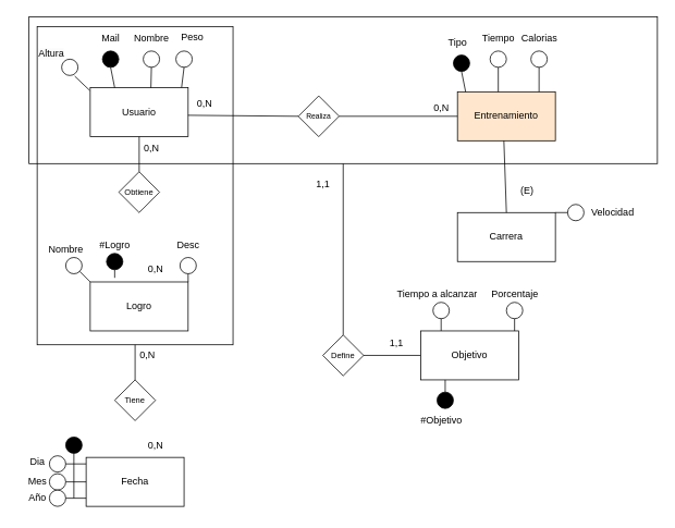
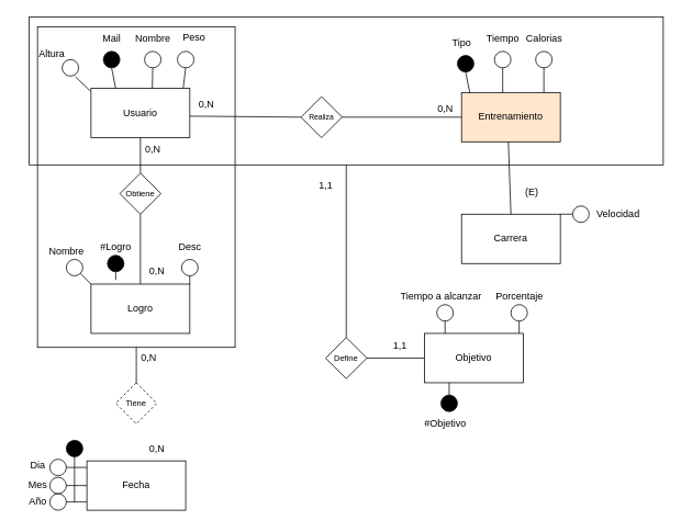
  <mxCell id="0" />
  <mxCell id="1" parent="0" />
  <mxCell id="2" value="" style="rounded=0;whiteSpace=wrap;html=1;fillColor=none;" parent="1" vertex="1"><mxGeometry x="35" y="20" width="770" height="180" as="geometry" /></mxCell>
  <mxCell id="3" value="Usuario" style="rounded=0;whiteSpace=wrap;html=1;" parent="1" vertex="1"><mxGeometry x="110" y="107" width="120" height="60" as="geometry" /></mxCell>
  <mxCell id="4" value="" style="ellipse;whiteSpace=wrap;html=1;aspect=fixed;fillColor=#000000;" parent="1" vertex="1"><mxGeometry x="125" y="62" width="20" height="20" as="geometry" /></mxCell>
  <mxCell id="5" value="" style="endArrow=none;html=1;rounded=0;entryX=0.5;entryY=1;entryDx=0;entryDy=0;exitX=0.25;exitY=0;exitDx=0;exitDy=0;" parent="1" source="3" target="4" edge="1"><mxGeometry width="50" height="50" relative="1" as="geometry"><mxPoint x="85" y="112" as="sourcePoint" /><mxPoint x="135" y="62" as="targetPoint" /></mxGeometry></mxCell>
  <mxCell id="6" value="Mail" style="text;html=1;align=center;verticalAlign=middle;resizable=0;points=[];autosize=1;strokeColor=none;fillColor=none;" parent="1" vertex="1"><mxGeometry x="110" y="32" width="50" height="30" as="geometry" /></mxCell>
  <mxCell id="7" value="" style="ellipse;whiteSpace=wrap;html=1;aspect=fixed;" parent="1" vertex="1"><mxGeometry x="175" y="62" width="20" height="20" as="geometry" /></mxCell>
  <mxCell id="8" value="" style="endArrow=none;html=1;rounded=0;entryX=0.5;entryY=1;entryDx=0;entryDy=0;exitX=0.62;exitY=0.003;exitDx=0;exitDy=0;exitPerimeter=0;" parent="1" source="3" target="7" edge="1"><mxGeometry width="50" height="50" relative="1" as="geometry"><mxPoint x="185" y="112" as="sourcePoint" /><mxPoint x="185" y="62" as="targetPoint" /></mxGeometry></mxCell>
  <mxCell id="9" value="" style="ellipse;whiteSpace=wrap;html=1;aspect=fixed;" parent="1" vertex="1"><mxGeometry x="215" y="62" width="20" height="20" as="geometry" /></mxCell>
  <mxCell id="10" value="" style="endArrow=none;html=1;rounded=0;entryX=0.5;entryY=1;entryDx=0;entryDy=0;exitX=0.933;exitY=-0.005;exitDx=0;exitDy=0;exitPerimeter=0;" parent="1" source="3" target="9" edge="1"><mxGeometry width="50" height="50" relative="1" as="geometry"><mxPoint x="225" y="112" as="sourcePoint" /><mxPoint x="225" y="62" as="targetPoint" /></mxGeometry></mxCell>
  <mxCell id="11" value="Nombre" style="text;html=1;align=center;verticalAlign=middle;resizable=0;points=[];autosize=1;strokeColor=none;fillColor=none;" parent="1" vertex="1"><mxGeometry x="150" y="32" width="70" height="30" as="geometry" /></mxCell>
  <mxCell id="12" value="Peso" style="text;html=1;align=center;verticalAlign=middle;resizable=0;points=[];autosize=1;strokeColor=none;fillColor=none;" parent="1" vertex="1"><mxGeometry x="210" y="30" width="50" height="30" as="geometry" /></mxCell>
  <mxCell id="13" value="" style="ellipse;whiteSpace=wrap;html=1;aspect=fixed;" parent="1" vertex="1"><mxGeometry x="75" y="72" width="20" height="20" as="geometry" /></mxCell>
  <mxCell id="14" value="" style="endArrow=none;html=1;rounded=0;entryX=0.802;entryY=1.045;entryDx=0;entryDy=0;exitX=-0.005;exitY=0.055;exitDx=0;exitDy=0;exitPerimeter=0;entryPerimeter=0;" parent="1" source="3" target="13" edge="1"><mxGeometry width="50" height="50" relative="1" as="geometry"><mxPoint x="85" y="112" as="sourcePoint" /><mxPoint x="85" y="62" as="targetPoint" /></mxGeometry></mxCell>
  <mxCell id="15" value="&lt;span style=&quot;color: rgb(0, 0, 0); font-family: Helvetica; font-size: 12px; font-style: normal; font-variant-ligatures: normal; font-variant-caps: normal; font-weight: 400; letter-spacing: normal; orphans: 2; text-align: center; text-indent: 0px; text-transform: none; widows: 2; word-spacing: 0px; -webkit-text-stroke-width: 0px; white-space: nowrap; background-color: rgb(251, 251, 251); text-decoration-thickness: initial; text-decoration-style: initial; text-decoration-color: initial; display: inline !important; float: none;&quot;&gt;Altura&lt;/span&gt;" style="text;whiteSpace=wrap;html=1;" parent="1" vertex="1"><mxGeometry x="45" y="52" width="40" height="20" as="geometry" /></mxCell>
  <mxCell id="16" value="&lt;font style=&quot;font-size: 9px;&quot;&gt;Realiza&lt;/font&gt;" style="rhombus;whiteSpace=wrap;html=1;" parent="1" vertex="1"><mxGeometry x="365" y="117" width="50" height="50" as="geometry" /></mxCell>
  <mxCell id="17" value="Entrenamiento" style="rounded=0;whiteSpace=wrap;html=1;fillColor=#ffe6cc;" parent="1" vertex="1"><mxGeometry x="560" y="112" width="120" height="60" as="geometry" /></mxCell>
  <mxCell id="18" value="" style="endArrow=none;html=1;rounded=0;exitX=0.999;exitY=0.563;exitDx=0;exitDy=0;exitPerimeter=0;entryX=0;entryY=0.5;entryDx=0;entryDy=0;" parent="1" source="3" target="16" edge="1"><mxGeometry width="50" height="50" relative="1" as="geometry"><mxPoint x="285" y="162" as="sourcePoint" /><mxPoint x="335" y="112" as="targetPoint" /></mxGeometry></mxCell>
  <mxCell id="19" value="" style="endArrow=none;html=1;rounded=0;exitX=1;exitY=0.5;exitDx=0;exitDy=0;entryX=0;entryY=0.5;entryDx=0;entryDy=0;" parent="1" source="16" target="17" edge="1"><mxGeometry width="50" height="50" relative="1" as="geometry"><mxPoint x="405" y="144" as="sourcePoint" /><mxPoint x="565" y="140" as="targetPoint" /></mxGeometry></mxCell>
  <mxCell id="20" value="0,N" style="text;html=1;align=center;verticalAlign=middle;resizable=0;points=[];autosize=1;strokeColor=none;fillColor=none;" parent="1" vertex="1"><mxGeometry x="230" y="112" width="40" height="30" as="geometry" /></mxCell>
  <mxCell id="21" value="0,N" style="text;html=1;align=center;verticalAlign=middle;resizable=0;points=[];autosize=1;strokeColor=none;fillColor=none;" parent="1" vertex="1"><mxGeometry x="520" y="117" width="40" height="30" as="geometry" /></mxCell>
  <mxCell id="22" value="&lt;font size=&quot;1&quot;&gt;Define&lt;/font&gt;" style="rhombus;whiteSpace=wrap;html=1;" parent="1" vertex="1"><mxGeometry x="395" y="410" width="50" height="50" as="geometry" /></mxCell>
  <mxCell id="23" value="" style="endArrow=none;html=1;rounded=0;exitX=0.5;exitY=1;exitDx=0;exitDy=0;entryX=0.5;entryY=0;entryDx=0;entryDy=0;" parent="1" source="2" target="22" edge="1"><mxGeometry width="50" height="50" relative="1" as="geometry"><mxPoint x="210" y="412" as="sourcePoint" /><mxPoint x="355" y="412" as="targetPoint" /></mxGeometry></mxCell>
  <mxCell id="24" value="" style="endArrow=none;html=1;rounded=0;exitX=1;exitY=0.5;exitDx=0;exitDy=0;entryX=0;entryY=0.5;entryDx=0;entryDy=0;" parent="1" source="22" target="42" edge="1"><mxGeometry width="50" height="50" relative="1" as="geometry"><mxPoint x="440" y="411.71" as="sourcePoint" /><mxPoint x="495" y="435" as="targetPoint" /></mxGeometry></mxCell>
  <mxCell id="25" value="1,1" style="text;html=1;align=center;verticalAlign=middle;resizable=0;points=[];autosize=1;strokeColor=none;fillColor=none;" parent="1" vertex="1"><mxGeometry x="375" y="210" width="40" height="30" as="geometry" /></mxCell>
  <mxCell id="26" value="1,1" style="text;html=1;align=center;verticalAlign=middle;resizable=0;points=[];autosize=1;strokeColor=none;fillColor=none;" parent="1" vertex="1"><mxGeometry x="465" y="405" width="40" height="30" as="geometry" /></mxCell>
  <mxCell id="27" value="" style="ellipse;whiteSpace=wrap;html=1;aspect=fixed;fillColor=#000000;" parent="1" vertex="1"><mxGeometry x="555" y="67" width="20" height="20" as="geometry" /></mxCell>
  <mxCell id="28" value="" style="endArrow=none;html=1;rounded=0;entryX=0.5;entryY=1;entryDx=0;entryDy=0;exitX=0.25;exitY=0;exitDx=0;exitDy=0;" parent="1" target="27" edge="1"><mxGeometry width="50" height="50" relative="1" as="geometry"><mxPoint x="570" y="112" as="sourcePoint" /><mxPoint x="565" y="67" as="targetPoint" /></mxGeometry></mxCell>
  <mxCell id="29" value="Tipo" style="text;html=1;align=center;verticalAlign=middle;resizable=0;points=[];autosize=1;strokeColor=none;fillColor=none;" parent="1" vertex="1"><mxGeometry x="535" y="37" width="50" height="30" as="geometry" /></mxCell>
  <mxCell id="30" value="" style="ellipse;whiteSpace=wrap;html=1;aspect=fixed;" parent="1" vertex="1"><mxGeometry x="600" y="62" width="20" height="20" as="geometry" /></mxCell>
  <mxCell id="31" value="" style="endArrow=none;html=1;rounded=0;entryX=0.5;entryY=1;entryDx=0;entryDy=0;exitX=0.25;exitY=0;exitDx=0;exitDy=0;" parent="1" target="30" edge="1"><mxGeometry width="50" height="50" relative="1" as="geometry"><mxPoint x="610" y="112" as="sourcePoint" /><mxPoint x="610" y="62" as="targetPoint" /></mxGeometry></mxCell>
  <mxCell id="32" value="Tiempo" style="text;html=1;align=center;verticalAlign=middle;resizable=0;points=[];autosize=1;strokeColor=none;fillColor=none;" parent="1" vertex="1"><mxGeometry x="580" y="32" width="60" height="30" as="geometry" /></mxCell>
  <mxCell id="33" value="" style="ellipse;whiteSpace=wrap;html=1;aspect=fixed;" parent="1" vertex="1"><mxGeometry x="650" y="62" width="20" height="20" as="geometry" /></mxCell>
  <mxCell id="34" value="" style="endArrow=none;html=1;rounded=0;entryX=0.5;entryY=1;entryDx=0;entryDy=0;exitX=0.25;exitY=0;exitDx=0;exitDy=0;" parent="1" target="33" edge="1"><mxGeometry width="50" height="50" relative="1" as="geometry"><mxPoint x="660" y="112" as="sourcePoint" /><mxPoint x="660" y="62" as="targetPoint" /></mxGeometry></mxCell>
  <mxCell id="35" value="Calorias" style="text;html=1;align=center;verticalAlign=middle;resizable=0;points=[];autosize=1;strokeColor=none;fillColor=none;" parent="1" vertex="1"><mxGeometry x="625" y="32" width="70" height="30" as="geometry" /></mxCell>
  <mxCell id="36" value="Carrera" style="rounded=0;whiteSpace=wrap;html=1;" parent="1" vertex="1"><mxGeometry x="560" y="260" width="120" height="60" as="geometry" /></mxCell>
  <mxCell id="37" value="" style="endArrow=none;html=1;rounded=0;entryX=0.474;entryY=1;entryDx=0;entryDy=0;entryPerimeter=0;exitX=0.5;exitY=0;exitDx=0;exitDy=0;" parent="1" source="36" target="17" edge="1"><mxGeometry width="50" height="50" relative="1" as="geometry"><mxPoint x="425" y="240" as="sourcePoint" /><mxPoint x="475" y="190" as="targetPoint" /></mxGeometry></mxCell>
  <mxCell id="38" value="(E)" style="text;html=1;align=center;verticalAlign=middle;resizable=0;points=[];autosize=1;strokeColor=none;fillColor=none;" parent="1" vertex="1"><mxGeometry x="625" y="218" width="40" height="30" as="geometry" /></mxCell>
  <mxCell id="39" value="" style="ellipse;whiteSpace=wrap;html=1;aspect=fixed;" parent="1" vertex="1"><mxGeometry x="695" y="250" width="20" height="20" as="geometry" /></mxCell>
  <mxCell id="40" value="" style="endArrow=none;html=1;rounded=0;entryX=0;entryY=0.5;entryDx=0;entryDy=0;exitX=1;exitY=0;exitDx=0;exitDy=0;" parent="1" source="36" target="39" edge="1"><mxGeometry width="50" height="50" relative="1" as="geometry"><mxPoint x="695" y="270" as="sourcePoint" /><mxPoint x="725" y="250" as="targetPoint" /></mxGeometry></mxCell>
  <mxCell id="41" value="Velocidad" style="text;html=1;align=center;verticalAlign=middle;resizable=0;points=[];autosize=1;strokeColor=none;fillColor=none;" parent="1" vertex="1"><mxGeometry x="710" y="245" width="80" height="30" as="geometry" /></mxCell>
  <mxCell id="42" value="Objetivo" style="rounded=0;whiteSpace=wrap;html=1;" parent="1" vertex="1"><mxGeometry x="515" y="405" width="120" height="60" as="geometry" /></mxCell>
  <mxCell id="43" value="" style="ellipse;whiteSpace=wrap;html=1;aspect=fixed;" parent="1" vertex="1"><mxGeometry x="530" y="370" width="20" height="20" as="geometry" /></mxCell>
  <mxCell id="44" value="" style="endArrow=none;html=1;rounded=0;entryX=0.5;entryY=1;entryDx=0;entryDy=0;exitX=0.25;exitY=0;exitDx=0;exitDy=0;" parent="1" target="43" edge="1"><mxGeometry width="50" height="50" relative="1" as="geometry"><mxPoint x="540" y="405" as="sourcePoint" /><mxPoint x="540" y="355" as="targetPoint" /></mxGeometry></mxCell>
  <mxCell id="45" value="Tiempo a alcanzar" style="text;html=1;align=center;verticalAlign=middle;resizable=0;points=[];autosize=1;strokeColor=none;fillColor=none;" parent="1" vertex="1"><mxGeometry x="475" y="345" width="120" height="30" as="geometry" /></mxCell>
  <mxCell id="46" value="" style="ellipse;whiteSpace=wrap;html=1;aspect=fixed;" parent="1" vertex="1"><mxGeometry x="620" y="370" width="20" height="20" as="geometry" /></mxCell>
  <mxCell id="47" value="" style="endArrow=none;html=1;rounded=0;entryX=0.5;entryY=1;entryDx=0;entryDy=0;exitX=0.25;exitY=0;exitDx=0;exitDy=0;" parent="1" target="46" edge="1"><mxGeometry width="50" height="50" relative="1" as="geometry"><mxPoint x="630" y="405" as="sourcePoint" /><mxPoint x="630" y="355" as="targetPoint" /></mxGeometry></mxCell>
  <mxCell id="48" value="Porcentaje" style="text;html=1;align=center;verticalAlign=middle;resizable=0;points=[];autosize=1;strokeColor=none;fillColor=none;" parent="1" vertex="1"><mxGeometry x="590" y="345" width="80" height="30" as="geometry" /></mxCell>
  <mxCell id="49" value="" style="ellipse;whiteSpace=wrap;html=1;aspect=fixed;fillColor=#000000;" parent="1" vertex="1"><mxGeometry x="535" y="480" width="20" height="20" as="geometry" /></mxCell>
  <mxCell id="50" value="" style="endArrow=none;html=1;rounded=0;entryX=0.5;entryY=0;entryDx=0;entryDy=0;exitX=0.25;exitY=1;exitDx=0;exitDy=0;" parent="1" source="42" target="49" edge="1"><mxGeometry width="50" height="50" relative="1" as="geometry"><mxPoint x="555" y="565" as="sourcePoint" /><mxPoint x="550" y="520" as="targetPoint" /></mxGeometry></mxCell>
  <mxCell id="51" value="#Objetivo" style="text;html=1;align=center;verticalAlign=middle;resizable=0;points=[];autosize=1;strokeColor=none;fillColor=none;" parent="1" vertex="1"><mxGeometry x="505" y="500" width="70" height="30" as="geometry" /></mxCell>
  <mxCell id="52" value="&lt;font size=&quot;1&quot;&gt;Obtiene&lt;/font&gt;" style="rhombus;whiteSpace=wrap;html=1;" parent="1" vertex="1"><mxGeometry x="145" y="210" width="50" height="50" as="geometry" /></mxCell>
  <mxCell id="53" value="" style="endArrow=none;html=1;rounded=0;exitX=0.5;exitY=1;exitDx=0;exitDy=0;entryX=0.5;entryY=0;entryDx=0;entryDy=0;" parent="1" source="3" target="52" edge="1"><mxGeometry width="50" height="50" relative="1" as="geometry"><mxPoint x="165" y="167" as="sourcePoint" /><mxPoint x="100" y="379" as="targetPoint" /></mxGeometry></mxCell>
+ <mxCell id="54" value="" style="endArrow=none;html=1;rounded=0;exitX=0.5;exitY=1;exitDx=0;exitDy=0;entryX=0.5;entryY=0;entryDx=0;entryDy=0;" parent="1" source="52" target="55" edge="1"><mxGeometry width="50" height="50" relative="1" as="geometry"><mxPoint x="185" y="378.71" as="sourcePoint" /><mxPoint x="170" y="370" as="targetPoint" /></mxGeometry></mxCell>
  <mxCell id="55" value="Logro" style="rounded=0;whiteSpace=wrap;html=1;" parent="1" vertex="1"><mxGeometry x="110" y="345" width="120" height="60" as="geometry" /></mxCell>
  <mxCell id="56" value="0,N" style="text;html=1;align=center;verticalAlign=middle;resizable=0;points=[];autosize=1;strokeColor=none;fillColor=none;" parent="1" vertex="1"><mxGeometry x="170" y="315" width="40" height="30" as="geometry" /></mxCell>
  <mxCell id="57" value="0,N" style="text;html=1;align=center;verticalAlign=middle;resizable=0;points=[];autosize=1;strokeColor=none;fillColor=none;" parent="1" vertex="1"><mxGeometry x="165" y="167" width="40" height="30" as="geometry" /></mxCell>
  <mxCell id="58" value="" style="rounded=0;whiteSpace=wrap;html=1;fillColor=none;" parent="1" vertex="1"><mxGeometry x="45" y="32" width="240" height="390" as="geometry" /></mxCell>
  <mxCell id="59" value="" style="endArrow=none;html=1;rounded=0;exitX=0.5;exitY=1;exitDx=0;exitDy=0;entryX=0.5;entryY=0;entryDx=0;entryDy=0;" parent="1" source="58" target="60" edge="1"><mxGeometry width="50" height="50" relative="1" as="geometry"><mxPoint x="164.71" y="425" as="sourcePoint" /><mxPoint x="165" y="500" as="targetPoint" /></mxGeometry></mxCell>
- <mxCell id="60" value="&lt;font size=&quot;1&quot;&gt;Tiene&lt;/font&gt;" style="rhombus;whiteSpace=wrap;html=1;" parent="1" vertex="1"><mxGeometry x="140" y="465" width="50" height="50" as="geometry" /></mxCell>
+ <mxCell id="60" value="&lt;font size=&quot;1&quot;&gt;Tiene&lt;/font&gt;" style="rhombus;whiteSpace=wrap;html=1;dashed=1;" parent="1" vertex="1"><mxGeometry x="140" y="465" width="50" height="50" as="geometry" /></mxCell>
  <mxCell id="61" value="Fecha" style="rounded=0;whiteSpace=wrap;html=1;" parent="1" vertex="1"><mxGeometry x="105" y="560" width="120" height="60" as="geometry" /></mxCell>
  <mxCell id="62" value="0,N" style="text;html=1;align=center;verticalAlign=middle;resizable=0;points=[];autosize=1;strokeColor=none;fillColor=none;" parent="1" vertex="1"><mxGeometry x="170" y="530" width="40" height="30" as="geometry" /></mxCell>
  <mxCell id="63" value="0,N" style="text;html=1;align=center;verticalAlign=middle;resizable=0;points=[];autosize=1;strokeColor=none;fillColor=none;" parent="1" vertex="1"><mxGeometry x="160" y="420" width="40" height="30" as="geometry" /></mxCell>
  <mxCell id="64" value="" style="ellipse;whiteSpace=wrap;html=1;aspect=fixed;" parent="1" vertex="1"><mxGeometry x="80" y="315" width="20" height="20" as="geometry" /></mxCell>
  <mxCell id="65" value="" style="endArrow=none;html=1;rounded=0;entryX=1;entryY=1;entryDx=0;entryDy=0;exitX=0;exitY=0;exitDx=0;exitDy=0;" parent="1" source="55" target="64" edge="1"><mxGeometry width="50" height="50" relative="1" as="geometry"><mxPoint x="-65" y="330" as="sourcePoint" /><mxPoint x="115" y="295" as="targetPoint" /></mxGeometry></mxCell>
  <mxCell id="66" value="Nombre" style="text;html=1;align=center;verticalAlign=middle;resizable=0;points=[];autosize=1;strokeColor=none;fillColor=none;" parent="1" vertex="1"><mxGeometry x="45" y="290" width="70" height="30" as="geometry" /></mxCell>
  <mxCell id="67" value="" style="ellipse;whiteSpace=wrap;html=1;aspect=fixed;" parent="1" vertex="1"><mxGeometry x="220" y="315" width="20" height="20" as="geometry" /></mxCell>
  <mxCell id="68" value="" style="endArrow=none;html=1;rounded=0;entryX=0.5;entryY=1;entryDx=0;entryDy=0;" parent="1" target="67" edge="1"><mxGeometry width="50" height="50" relative="1" as="geometry"><mxPoint x="230" y="345" as="sourcePoint" /><mxPoint x="230" y="295" as="targetPoint" /></mxGeometry></mxCell>
  <mxCell id="69" value="Desc" style="text;html=1;align=center;verticalAlign=middle;resizable=0;points=[];autosize=1;strokeColor=none;fillColor=none;" parent="1" vertex="1"><mxGeometry x="205" y="285" width="50" height="30" as="geometry" /></mxCell>
  <mxCell id="70" value="Dia" style="text;html=1;align=center;verticalAlign=middle;resizable=0;points=[];autosize=1;strokeColor=none;fillColor=none;" parent="1" vertex="1"><mxGeometry x="25" y="550" width="40" height="30" as="geometry" /></mxCell>
  <mxCell id="71" value="" style="ellipse;whiteSpace=wrap;html=1;aspect=fixed;" parent="1" vertex="1"><mxGeometry x="60" y="558" width="20" height="20" as="geometry" /></mxCell>
  <mxCell id="72" value="" style="endArrow=none;html=1;rounded=0;entryX=1;entryY=0.5;entryDx=0;entryDy=0;" parent="1" target="71" edge="1"><mxGeometry width="50" height="50" relative="1" as="geometry"><mxPoint x="105" y="568" as="sourcePoint" /><mxPoint x="235" y="548" as="targetPoint" /></mxGeometry></mxCell>
  <mxCell id="73" value="" style="ellipse;whiteSpace=wrap;html=1;aspect=fixed;fillColor=#000000;" parent="1" vertex="1"><mxGeometry x="130" y="310" width="20" height="20" as="geometry" /></mxCell>
  <mxCell id="74" value="" style="endArrow=none;html=1;rounded=0;entryX=0.5;entryY=1;entryDx=0;entryDy=0;exitX=0.25;exitY=0;exitDx=0;exitDy=0;" parent="1" target="73" edge="1"><mxGeometry width="50" height="50" relative="1" as="geometry"><mxPoint x="140" y="340" as="sourcePoint" /><mxPoint x="140" y="290" as="targetPoint" /></mxGeometry></mxCell>
  <mxCell id="75" value="#Logro" style="text;html=1;align=center;verticalAlign=middle;resizable=0;points=[];autosize=1;strokeColor=none;fillColor=none;" parent="1" vertex="1"><mxGeometry x="110" y="285" width="60" height="30" as="geometry" /></mxCell>
  <mxCell id="76" value="" style="ellipse;whiteSpace=wrap;html=1;aspect=fixed;" parent="1" vertex="1"><mxGeometry x="60" y="580" width="20" height="20" as="geometry" /></mxCell>
  <mxCell id="77" value="" style="endArrow=none;html=1;rounded=0;entryX=1;entryY=0.5;entryDx=0;entryDy=0;" parent="1" target="76" edge="1"><mxGeometry width="50" height="50" relative="1" as="geometry"><mxPoint x="105" y="590" as="sourcePoint" /><mxPoint x="235" y="570" as="targetPoint" /></mxGeometry></mxCell>
  <mxCell id="78" value="" style="ellipse;whiteSpace=wrap;html=1;aspect=fixed;" parent="1" vertex="1"><mxGeometry x="60" y="600" width="20" height="20" as="geometry" /></mxCell>
  <mxCell id="79" value="" style="endArrow=none;html=1;rounded=0;entryX=1;entryY=0.5;entryDx=0;entryDy=0;" parent="1" target="78" edge="1"><mxGeometry width="50" height="50" relative="1" as="geometry"><mxPoint x="105" y="610" as="sourcePoint" /><mxPoint x="235" y="590" as="targetPoint" /></mxGeometry></mxCell>
  <mxCell id="80" value="Mes" style="text;html=1;align=center;verticalAlign=middle;resizable=0;points=[];autosize=1;strokeColor=none;fillColor=none;" parent="1" vertex="1"><mxGeometry x="20" y="575" width="50" height="30" as="geometry" /></mxCell>
  <mxCell id="81" value="Año" style="text;html=1;align=center;verticalAlign=middle;resizable=0;points=[];autosize=1;strokeColor=none;fillColor=none;" parent="1" vertex="1"><mxGeometry x="25" y="595" width="40" height="30" as="geometry" /></mxCell>
  <mxCell id="82" value="" style="ellipse;whiteSpace=wrap;html=1;aspect=fixed;fillColor=#000000;" parent="1" vertex="1"><mxGeometry x="80" y="535" width="20" height="20" as="geometry" /></mxCell>
  <mxCell id="83" value="" style="endArrow=none;html=1;rounded=0;entryX=0.5;entryY=1;entryDx=0;entryDy=0;" parent="1" target="82" edge="1"><mxGeometry width="50" height="50" relative="1" as="geometry"><mxPoint x="90" y="610" as="sourcePoint" /><mxPoint x="90" y="515" as="targetPoint" /></mxGeometry></mxCell>
